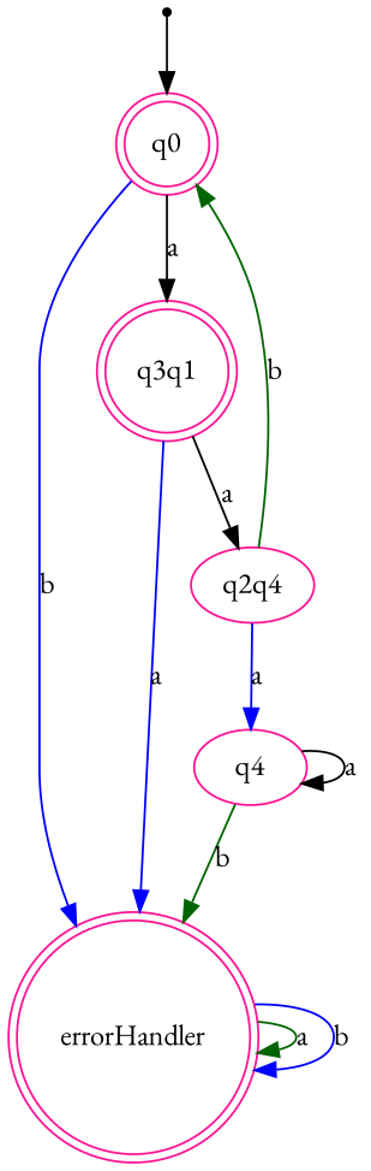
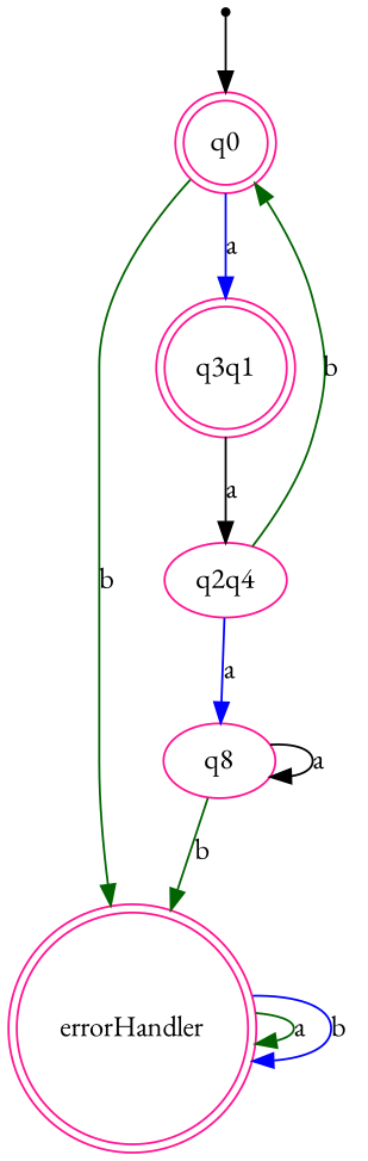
  digraph {
    fontname="EB Garamond"
    node [color=deeppink fontname="EB Garamond" shape=doublecircle]
    edge [color=black fontname="EB Garamond"]
    inic [color=black shape=point]
    q0
    errorHandler
    q3q1
    q2q4 [shape=""]
-   q4 [shape=""]
+   q4 [label=q8 shape=""]
    inic -> q0
-   q0 -> errorHandler [color=blue label=b]
-   q0 -> q3q1 [label=a]
+   q0 -> errorHandler [color=darkgreen label=b]
+   q0 -> q3q1 [color=blue label=a]
    errorHandler -> errorHandler [color=darkgreen label=a]
    errorHandler -> errorHandler [color=blue label=b]
-   q3q1 -> errorHandler [color=blue label=a]
    q3q1 -> q2q4 [label=a]
    q2q4 -> q0 [color=darkgreen label=b]
    q2q4 -> q4 [color=blue label=a]
    q4 -> errorHandler [color=darkgreen label=b]
    q4 -> q4 [label=a]
  }
